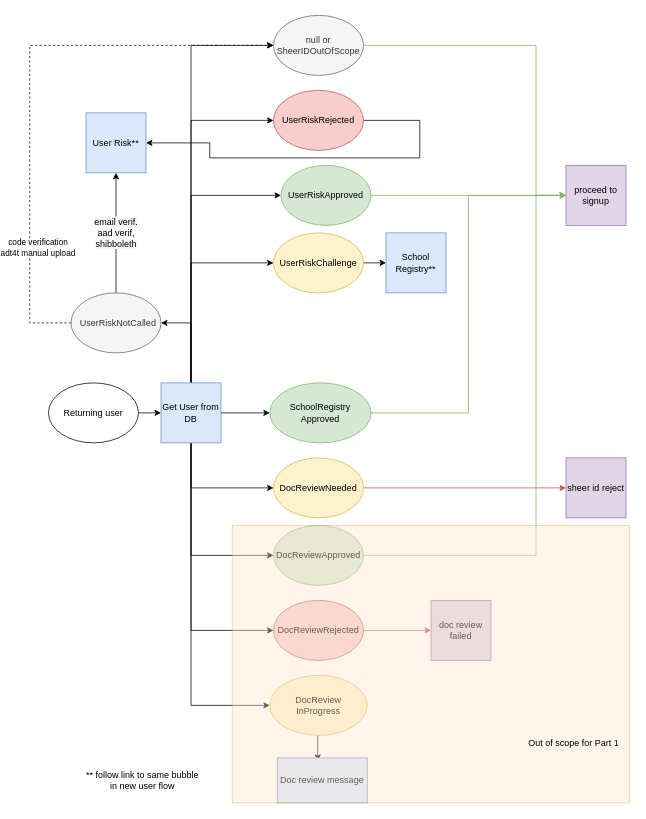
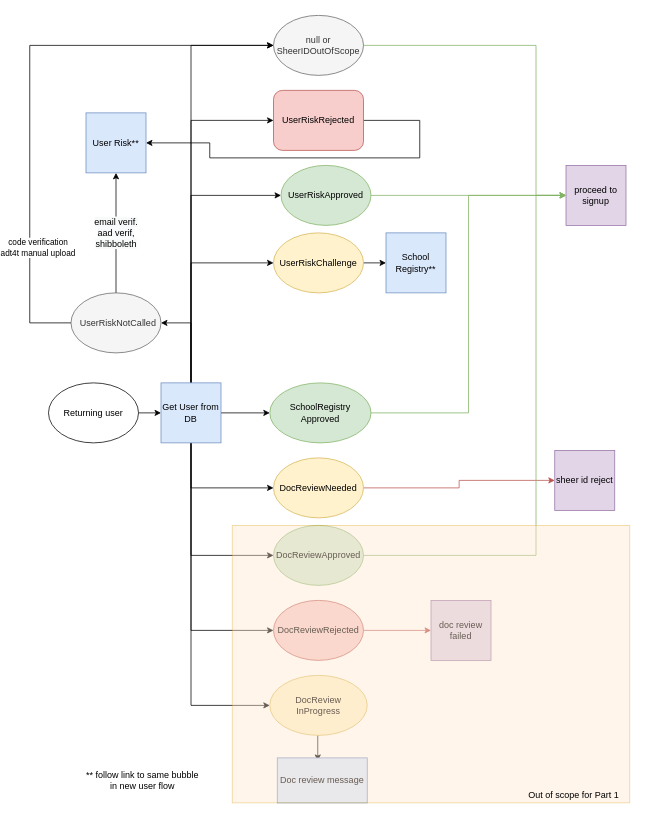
  <mxCell id="0" />
  <mxCell id="1" parent="0" />
  <mxCell id="2" style="edgeStyle=orthogonalEdgeStyle;rounded=0;orthogonalLoop=1;jettySize=auto;html=1;exitX=1;exitY=0.5;exitDx=0;exitDy=0;entryX=0;entryY=0.5;entryDx=0;entryDy=0;fillColor=#d5e8d4;strokeColor=#82b366;" parent="1" source="3" target="23" edge="1"><mxGeometry relative="1" as="geometry"><Array as="points"><mxPoint x="695" y="60" /><mxPoint x="695" y="260" /></Array></mxGeometry></mxCell>
  <mxCell id="3" value="null or SheerIDOutOfScope" style="ellipse;whiteSpace=wrap;html=1;fillColor=#f5f5f5;strokeColor=#666666;fontColor=#333333;" parent="1" vertex="1"><mxGeometry x="345" y="20" width="120" height="80" as="geometry" /></mxCell>
  <mxCell id="4" style="edgeStyle=orthogonalEdgeStyle;rounded=0;orthogonalLoop=1;jettySize=auto;html=1;exitX=1;exitY=0.5;exitDx=0;exitDy=0;entryX=1;entryY=0.5;entryDx=0;entryDy=0;endArrow=classic;endFill=1;" edge="1" parent="1" source="5" target="40"><mxGeometry relative="1" as="geometry"><Array as="points"><mxPoint x="540" y="160" /><mxPoint x="540" y="210" /><mxPoint x="260" y="210" /><mxPoint x="260" y="190" /></Array></mxGeometry></mxCell>
- <mxCell id="5" value="UserRiskRejected" style="ellipse;whiteSpace=wrap;html=1;fillColor=#f8cecc;strokeColor=#b85450;" parent="1" vertex="1"><mxGeometry x="345" y="120" width="120" height="80" as="geometry" /></mxCell>
+ <mxCell id="5" value="UserRiskRejected" style="whiteSpace=wrap;html=1;fillColor=#f8cecc;strokeColor=#b85450;rounded=1;" parent="1" vertex="1"><mxGeometry x="345" y="120" width="120" height="80" as="geometry" /></mxCell>
  <mxCell id="6" style="edgeStyle=orthogonalEdgeStyle;rounded=0;orthogonalLoop=1;jettySize=auto;html=1;exitX=0.5;exitY=0;exitDx=0;exitDy=0;entryX=0;entryY=0.5;entryDx=0;entryDy=0;" parent="1" source="35" target="5" edge="1"><mxGeometry relative="1" as="geometry"><mxPoint x="245" y="230" as="sourcePoint" /></mxGeometry></mxCell>
  <mxCell id="7" style="edgeStyle=orthogonalEdgeStyle;rounded=0;orthogonalLoop=1;jettySize=auto;html=1;exitX=0.5;exitY=0;exitDx=0;exitDy=0;entryX=0;entryY=0.5;entryDx=0;entryDy=0;" parent="1" source="35" target="10" edge="1"><mxGeometry relative="1" as="geometry"><mxPoint x="285" y="270" as="sourcePoint" /></mxGeometry></mxCell>
  <mxCell id="8" style="edgeStyle=orthogonalEdgeStyle;rounded=0;orthogonalLoop=1;jettySize=auto;html=1;exitX=0.5;exitY=0;exitDx=0;exitDy=0;entryX=0;entryY=0.5;entryDx=0;entryDy=0;" parent="1" source="35" target="12" edge="1"><mxGeometry relative="1" as="geometry"><mxPoint x="245" y="310" as="sourcePoint" /></mxGeometry></mxCell>
  <mxCell id="9" style="edgeStyle=orthogonalEdgeStyle;rounded=0;orthogonalLoop=1;jettySize=auto;html=1;exitX=1;exitY=0.5;exitDx=0;exitDy=0;entryX=0;entryY=0.5;entryDx=0;entryDy=0;fillColor=#d5e8d4;strokeColor=#82b366;" parent="1" source="10" target="23" edge="1"><mxGeometry relative="1" as="geometry" /></mxCell>
  <mxCell id="10" value="UserRiskApproved" style="ellipse;whiteSpace=wrap;html=1;fillColor=#d5e8d4;strokeColor=#82b366;" parent="1" vertex="1"><mxGeometry x="355" y="220" width="120" height="80" as="geometry" /></mxCell>
  <mxCell id="11" style="edgeStyle=orthogonalEdgeStyle;rounded=0;orthogonalLoop=1;jettySize=auto;html=1;exitX=1;exitY=0.5;exitDx=0;exitDy=0;entryX=0;entryY=0.5;entryDx=0;entryDy=0;endArrow=classic;endFill=1;" parent="1" source="12" target="41" edge="1"><mxGeometry relative="1" as="geometry" /></mxCell>
  <mxCell id="12" value="UserRiskChallenge" style="ellipse;whiteSpace=wrap;html=1;fillColor=#fff2cc;strokeColor=#d6b656;" parent="1" vertex="1"><mxGeometry x="345" y="310" width="120" height="80" as="geometry" /></mxCell>
  <mxCell id="13" style="edgeStyle=orthogonalEdgeStyle;rounded=0;orthogonalLoop=1;jettySize=auto;html=1;exitX=1;exitY=0.5;exitDx=0;exitDy=0;entryX=0;entryY=0.5;entryDx=0;entryDy=0;fillColor=#d5e8d4;strokeColor=#82b366;" parent="1" source="14" target="23" edge="1"><mxGeometry relative="1" as="geometry" /></mxCell>
  <mxCell id="14" value="SchoolRegistry&lt;br&gt;Approved" style="ellipse;whiteSpace=wrap;html=1;fillColor=#d5e8d4;strokeColor=#82b366;" parent="1" vertex="1"><mxGeometry x="340" y="510" width="135" height="80" as="geometry" /></mxCell>
  <mxCell id="15" style="edgeStyle=orthogonalEdgeStyle;rounded=0;orthogonalLoop=1;jettySize=auto;html=1;exitX=1;exitY=0.5;exitDx=0;exitDy=0;entryX=0;entryY=0.5;entryDx=0;entryDy=0;endArrow=classic;endFill=1;fillColor=#f8cecc;strokeColor=#b85450;" parent="1" source="16" target="42" edge="1"><mxGeometry relative="1" as="geometry" /></mxCell>
  <mxCell id="16" value="DocReviewNeeded" style="ellipse;whiteSpace=wrap;html=1;fillColor=#fff2cc;strokeColor=#d6b656;" parent="1" vertex="1"><mxGeometry x="345" y="610" width="120" height="80" as="geometry" /></mxCell>
  <mxCell id="17" style="edgeStyle=orthogonalEdgeStyle;rounded=0;orthogonalLoop=1;jettySize=auto;html=1;exitX=0.5;exitY=1;exitDx=0;exitDy=0;entryX=0.45;entryY=0.067;entryDx=0;entryDy=0;entryPerimeter=0;" parent="1" source="18" target="24" edge="1"><mxGeometry relative="1" as="geometry" /></mxCell>
  <mxCell id="18" value="DocReview&lt;br&gt;InProgress" style="ellipse;whiteSpace=wrap;html=1;fillColor=#fff2cc;strokeColor=#d6b656;" parent="1" vertex="1"><mxGeometry x="340" y="900" width="130" height="80" as="geometry" /></mxCell>
  <mxCell id="19" style="edgeStyle=orthogonalEdgeStyle;rounded=0;orthogonalLoop=1;jettySize=auto;html=1;exitX=1;exitY=0.5;exitDx=0;exitDy=0;entryX=0;entryY=0.5;entryDx=0;entryDy=0;fillColor=#d5e8d4;strokeColor=#82b366;" parent="1" source="20" target="23" edge="1"><mxGeometry relative="1" as="geometry"><Array as="points"><mxPoint x="695" y="740" /><mxPoint x="695" y="260" /></Array></mxGeometry></mxCell>
  <mxCell id="20" value="DocReviewApproved" style="ellipse;whiteSpace=wrap;html=1;fillColor=#d5e8d4;strokeColor=#82b366;" parent="1" vertex="1"><mxGeometry x="345" y="700" width="120" height="80" as="geometry" /></mxCell>
  <mxCell id="21" style="edgeStyle=orthogonalEdgeStyle;rounded=0;orthogonalLoop=1;jettySize=auto;html=1;exitX=1;exitY=0.5;exitDx=0;exitDy=0;entryX=0;entryY=0.5;entryDx=0;entryDy=0;fillColor=#f8cecc;strokeColor=#b85450;" parent="1" source="22" target="25" edge="1"><mxGeometry relative="1" as="geometry" /></mxCell>
  <mxCell id="22" value="DocReviewRejected" style="ellipse;whiteSpace=wrap;html=1;fillColor=#f8cecc;strokeColor=#b85450;" parent="1" vertex="1"><mxGeometry x="345" y="800" width="120" height="80" as="geometry" /></mxCell>
  <mxCell id="23" value="proceed to signup" style="whiteSpace=wrap;html=1;aspect=fixed;fillColor=#e1d5e7;strokeColor=#9673a6;" parent="1" vertex="1"><mxGeometry x="735" y="220" width="80" height="80" as="geometry" /></mxCell>
  <mxCell id="24" value="Doc review message" style="rounded=0;whiteSpace=wrap;html=1;fillColor=#dae8fc;strokeColor=#6c8ebf;" parent="1" vertex="1"><mxGeometry x="350" y="1010" width="120" height="60" as="geometry" /></mxCell>
  <mxCell id="25" value="doc review failed" style="whiteSpace=wrap;html=1;aspect=fixed;fillColor=#e1d5e7;strokeColor=#9673a6;" parent="1" vertex="1"><mxGeometry x="555" y="800" width="80" height="80" as="geometry" /></mxCell>
  <mxCell id="26" style="edgeStyle=orthogonalEdgeStyle;rounded=0;orthogonalLoop=1;jettySize=auto;html=1;exitX=1;exitY=0.5;exitDx=0;exitDy=0;entryX=0;entryY=0.5;entryDx=0;entryDy=0;" parent="1" source="27" target="35" edge="1"><mxGeometry relative="1" as="geometry" /></mxCell>
  <mxCell id="27" value="Returning user" style="ellipse;whiteSpace=wrap;html=1;" parent="1" vertex="1"><mxGeometry x="45" y="510" width="120" height="80" as="geometry" /></mxCell>
  <mxCell id="28" style="edgeStyle=orthogonalEdgeStyle;rounded=0;orthogonalLoop=1;jettySize=auto;html=1;exitX=0.5;exitY=0;exitDx=0;exitDy=0;entryX=0;entryY=0.5;entryDx=0;entryDy=0;" parent="1" source="35" target="3" edge="1"><mxGeometry relative="1" as="geometry" /></mxCell>
  <mxCell id="29" style="edgeStyle=orthogonalEdgeStyle;rounded=0;orthogonalLoop=1;jettySize=auto;html=1;exitX=0.5;exitY=1;exitDx=0;exitDy=0;entryX=0;entryY=0.5;entryDx=0;entryDy=0;" parent="1" source="35" target="20" edge="1"><mxGeometry relative="1" as="geometry" /></mxCell>
  <mxCell id="30" style="edgeStyle=orthogonalEdgeStyle;rounded=0;orthogonalLoop=1;jettySize=auto;html=1;exitX=0.5;exitY=1;exitDx=0;exitDy=0;entryX=0;entryY=0.5;entryDx=0;entryDy=0;" parent="1" source="35" target="22" edge="1"><mxGeometry relative="1" as="geometry" /></mxCell>
  <mxCell id="31" style="edgeStyle=orthogonalEdgeStyle;rounded=0;orthogonalLoop=1;jettySize=auto;html=1;exitX=0.5;exitY=0;exitDx=0;exitDy=0;entryX=1;entryY=0.5;entryDx=0;entryDy=0;" parent="1" source="35" target="39" edge="1"><mxGeometry relative="1" as="geometry" /></mxCell>
  <mxCell id="32" style="edgeStyle=orthogonalEdgeStyle;rounded=0;orthogonalLoop=1;jettySize=auto;html=1;exitX=0.5;exitY=1;exitDx=0;exitDy=0;entryX=0;entryY=0.5;entryDx=0;entryDy=0;" parent="1" source="35" target="16" edge="1"><mxGeometry relative="1" as="geometry"><mxPoint x="260" y="650" as="targetPoint" /></mxGeometry></mxCell>
  <mxCell id="33" style="edgeStyle=orthogonalEdgeStyle;rounded=0;orthogonalLoop=1;jettySize=auto;html=1;exitX=0.5;exitY=1;exitDx=0;exitDy=0;entryX=0;entryY=0.5;entryDx=0;entryDy=0;" parent="1" source="35" target="18" edge="1"><mxGeometry relative="1" as="geometry" /></mxCell>
  <mxCell id="34" style="edgeStyle=orthogonalEdgeStyle;rounded=0;orthogonalLoop=1;jettySize=auto;html=1;exitX=1;exitY=0.5;exitDx=0;exitDy=0;entryX=0;entryY=0.5;entryDx=0;entryDy=0;endArrow=classic;endFill=1;" parent="1" source="35" target="14" edge="1"><mxGeometry relative="1" as="geometry" /></mxCell>
  <mxCell id="35" value="Get User from DB" style="whiteSpace=wrap;html=1;aspect=fixed;fillColor=#dae8fc;strokeColor=#6c8ebf;" parent="1" vertex="1"><mxGeometry x="195" y="510" width="80" height="80" as="geometry" /></mxCell>
- <mxCell id="36" style="edgeStyle=orthogonalEdgeStyle;rounded=0;orthogonalLoop=1;jettySize=auto;html=1;exitX=0;exitY=0.5;exitDx=0;exitDy=0;entryX=0;entryY=0.5;entryDx=0;entryDy=0;dashed=1;" parent="1" source="39" target="3" edge="1"><mxGeometry relative="1" as="geometry"><Array as="points"><mxPoint x="20" y="430" /><mxPoint x="20" y="60" /></Array><mxPoint x="-195" y="450" as="sourcePoint" /><mxPoint x="75" y="80" as="targetPoint" /></mxGeometry></mxCell>
+ <mxCell id="36" style="edgeStyle=orthogonalEdgeStyle;rounded=0;orthogonalLoop=1;jettySize=auto;html=1;exitX=0;exitY=0.5;exitDx=0;exitDy=0;entryX=0;entryY=0.5;entryDx=0;entryDy=0;" parent="1" source="39" target="3" edge="1"><mxGeometry relative="1" as="geometry"><Array as="points"><mxPoint x="20" y="430" /><mxPoint x="20" y="60" /></Array><mxPoint x="-195" y="450" as="sourcePoint" /><mxPoint x="75" y="80" as="targetPoint" /></mxGeometry></mxCell>
  <mxCell id="37" value="code verification&lt;br&gt;adt4t manual upload" style="edgeLabel;html=1;align=center;verticalAlign=middle;resizable=0;points=[];" parent="36" vertex="1" connectable="0"><mxGeometry x="-0.138" relative="1" as="geometry"><mxPoint x="10" y="167" as="offset" /></mxGeometry></mxCell>
  <mxCell id="38" value="&lt;span style=&quot;color: rgb(0 , 0 , 0) ; font-family: &amp;#34;helvetica&amp;#34; ; font-size: 12px ; font-style: normal ; font-weight: 400 ; letter-spacing: normal ; text-align: center ; text-indent: 0px ; text-transform: none ; word-spacing: 0px ; background-color: rgb(248 , 249 , 250) ; display: inline ; float: none&quot;&gt;email verif.&lt;/span&gt;&lt;br style=&quot;color: rgb(0 , 0 , 0) ; font-family: &amp;#34;helvetica&amp;#34; ; font-size: 12px ; font-style: normal ; font-weight: 400 ; letter-spacing: normal ; text-align: center ; text-indent: 0px ; text-transform: none ; word-spacing: 0px ; background-color: rgb(248 , 249 , 250)&quot;&gt;&lt;span style=&quot;color: rgb(0 , 0 , 0) ; font-family: &amp;#34;helvetica&amp;#34; ; font-size: 12px ; font-style: normal ; font-weight: 400 ; letter-spacing: normal ; text-align: center ; text-indent: 0px ; text-transform: none ; word-spacing: 0px ; background-color: rgb(248 , 249 , 250) ; display: inline ; float: none&quot;&gt;aad verif,&lt;/span&gt;&lt;br style=&quot;color: rgb(0 , 0 , 0) ; font-family: &amp;#34;helvetica&amp;#34; ; font-size: 12px ; font-style: normal ; font-weight: 400 ; letter-spacing: normal ; text-align: center ; text-indent: 0px ; text-transform: none ; word-spacing: 0px ; background-color: rgb(248 , 249 , 250)&quot;&gt;&lt;span style=&quot;color: rgb(0 , 0 , 0) ; font-family: &amp;#34;helvetica&amp;#34; ; font-size: 12px ; font-style: normal ; font-weight: 400 ; letter-spacing: normal ; text-align: center ; text-indent: 0px ; text-transform: none ; word-spacing: 0px ; background-color: rgb(248 , 249 , 250) ; display: inline ; float: none&quot;&gt;shibboleth&lt;/span&gt;" style="edgeStyle=orthogonalEdgeStyle;rounded=0;orthogonalLoop=1;jettySize=auto;html=1;exitX=0.5;exitY=0;exitDx=0;exitDy=0;entryX=0.5;entryY=1;entryDx=0;entryDy=0;" parent="1" source="39" target="40" edge="1"><mxGeometry relative="1" as="geometry" /></mxCell>
  <mxCell id="39" value="&lt;p class=&quot;MsoListParagraph&quot; style=&quot;text-indent: -0.25in&quot;&gt;&amp;nbsp; &amp;nbsp; &amp;nbsp; &amp;nbsp; &amp;nbsp;UserRiskNotCalled&lt;/p&gt;" style="ellipse;whiteSpace=wrap;html=1;fillColor=#f5f5f5;strokeColor=#666666;fontColor=#333333;" parent="1" vertex="1"><mxGeometry x="75" y="390" width="120" height="80" as="geometry" /></mxCell>
  <mxCell id="40" value="User Risk**" style="whiteSpace=wrap;html=1;aspect=fixed;fillColor=#dae8fc;strokeColor=#6c8ebf;" parent="1" vertex="1"><mxGeometry x="95" y="150" width="80" height="80" as="geometry" /></mxCell>
  <mxCell id="41" value="School Registry**" style="whiteSpace=wrap;html=1;aspect=fixed;fillColor=#dae8fc;strokeColor=#6c8ebf;" parent="1" vertex="1"><mxGeometry x="495" y="310" width="80" height="80" as="geometry" /></mxCell>
- <mxCell id="42" value="sheer id reject" style="whiteSpace=wrap;html=1;aspect=fixed;fillColor=#e1d5e7;strokeColor=#9673a6;" parent="1" vertex="1"><mxGeometry x="735" y="610" width="80" height="80" as="geometry" /></mxCell>
+ <mxCell id="42" value="sheer id reject" style="whiteSpace=wrap;html=1;aspect=fixed;fillColor=#e1d5e7;strokeColor=#9673a6;" parent="1" vertex="1"><mxGeometry x="720" y="600" width="80" height="80" as="geometry" /></mxCell>
  <mxCell id="43" value="** follow link to same&amp;nbsp;bubble &lt;br&gt;in new user flow" style="text;html=1;align=center;verticalAlign=middle;resizable=0;points=[];autosize=1;strokeColor=none;fillColor=none;" parent="1" vertex="1"><mxGeometry x="85" y="1025" width="170" height="30" as="geometry" /></mxCell>
  <mxCell id="44" value="" style="rounded=0;whiteSpace=wrap;html=1;fillColor=#ffe6cc;strokeColor=#d79b00;opacity=40;" vertex="1" parent="1"><mxGeometry x="290" y="700" width="530" height="370" as="geometry" /></mxCell>
- <mxCell id="45" value="Out of scope for Part 1" style="text;html=1;align=center;verticalAlign=middle;resizable=0;points=[];autosize=1;strokeColor=none;fillColor=none;" vertex="1" parent="1"><mxGeometry x="675" y="980" width="140" height="20" as="geometry" /></mxCell>
+ <mxCell id="45" value="Out of scope for Part 1" style="text;html=1;align=center;verticalAlign=middle;resizable=0;points=[];autosize=1;strokeColor=none;fillColor=none;" vertex="1" parent="1"><mxGeometry x="675" y="1050" width="140" height="20" as="geometry" /></mxCell>
  <mxCell id="46" style="edgeStyle=orthogonalEdgeStyle;rounded=0;orthogonalLoop=1;jettySize=auto;html=1;exitX=0.5;exitY=1;exitDx=0;exitDy=0;endArrow=classic;endFill=1;" edge="1" parent="1" source="44" target="44"><mxGeometry relative="1" as="geometry" /></mxCell>
